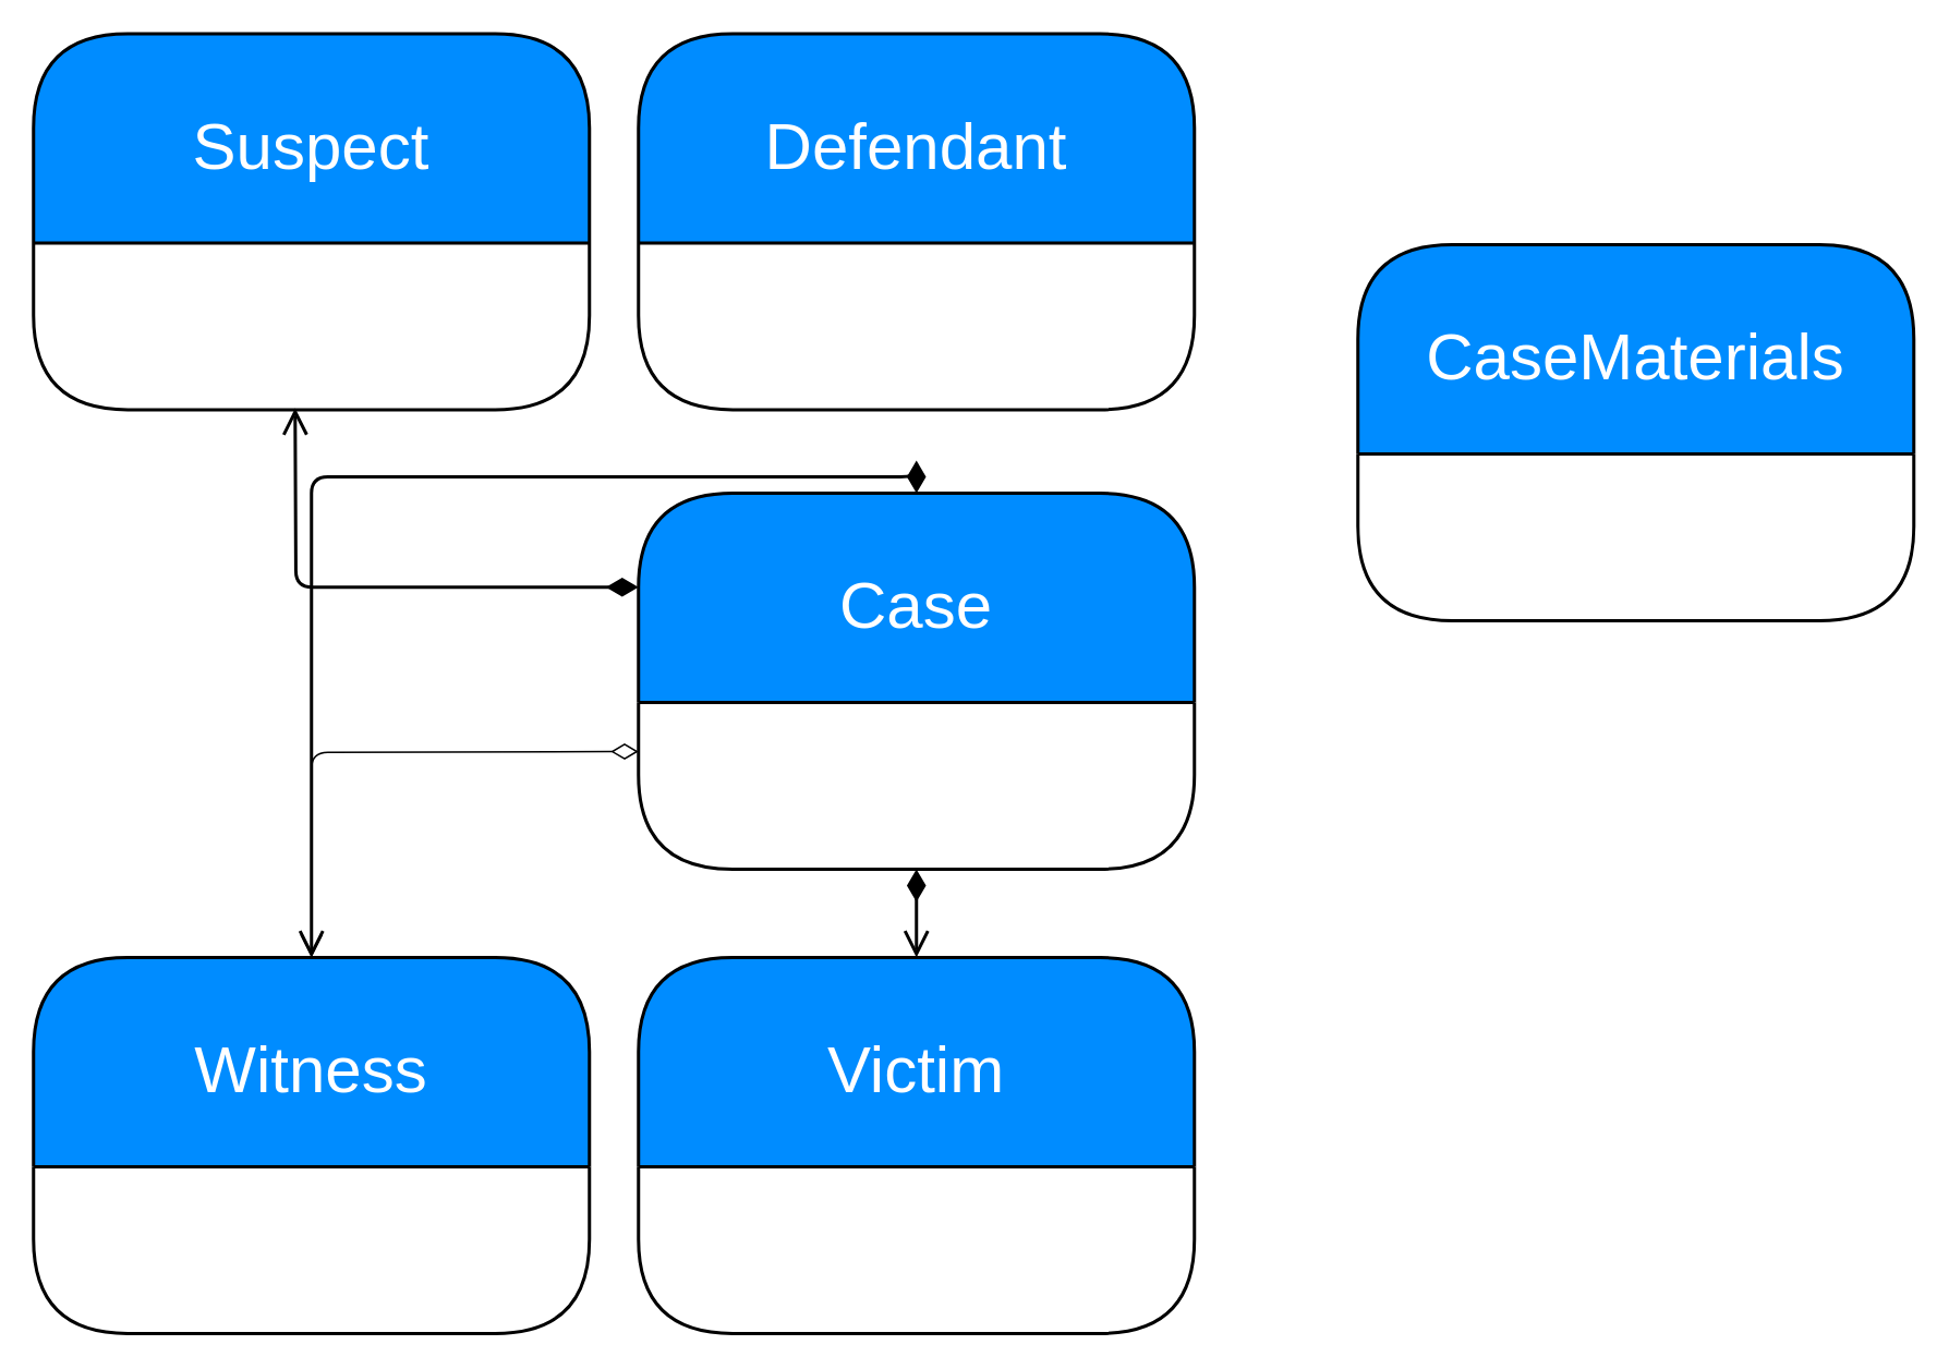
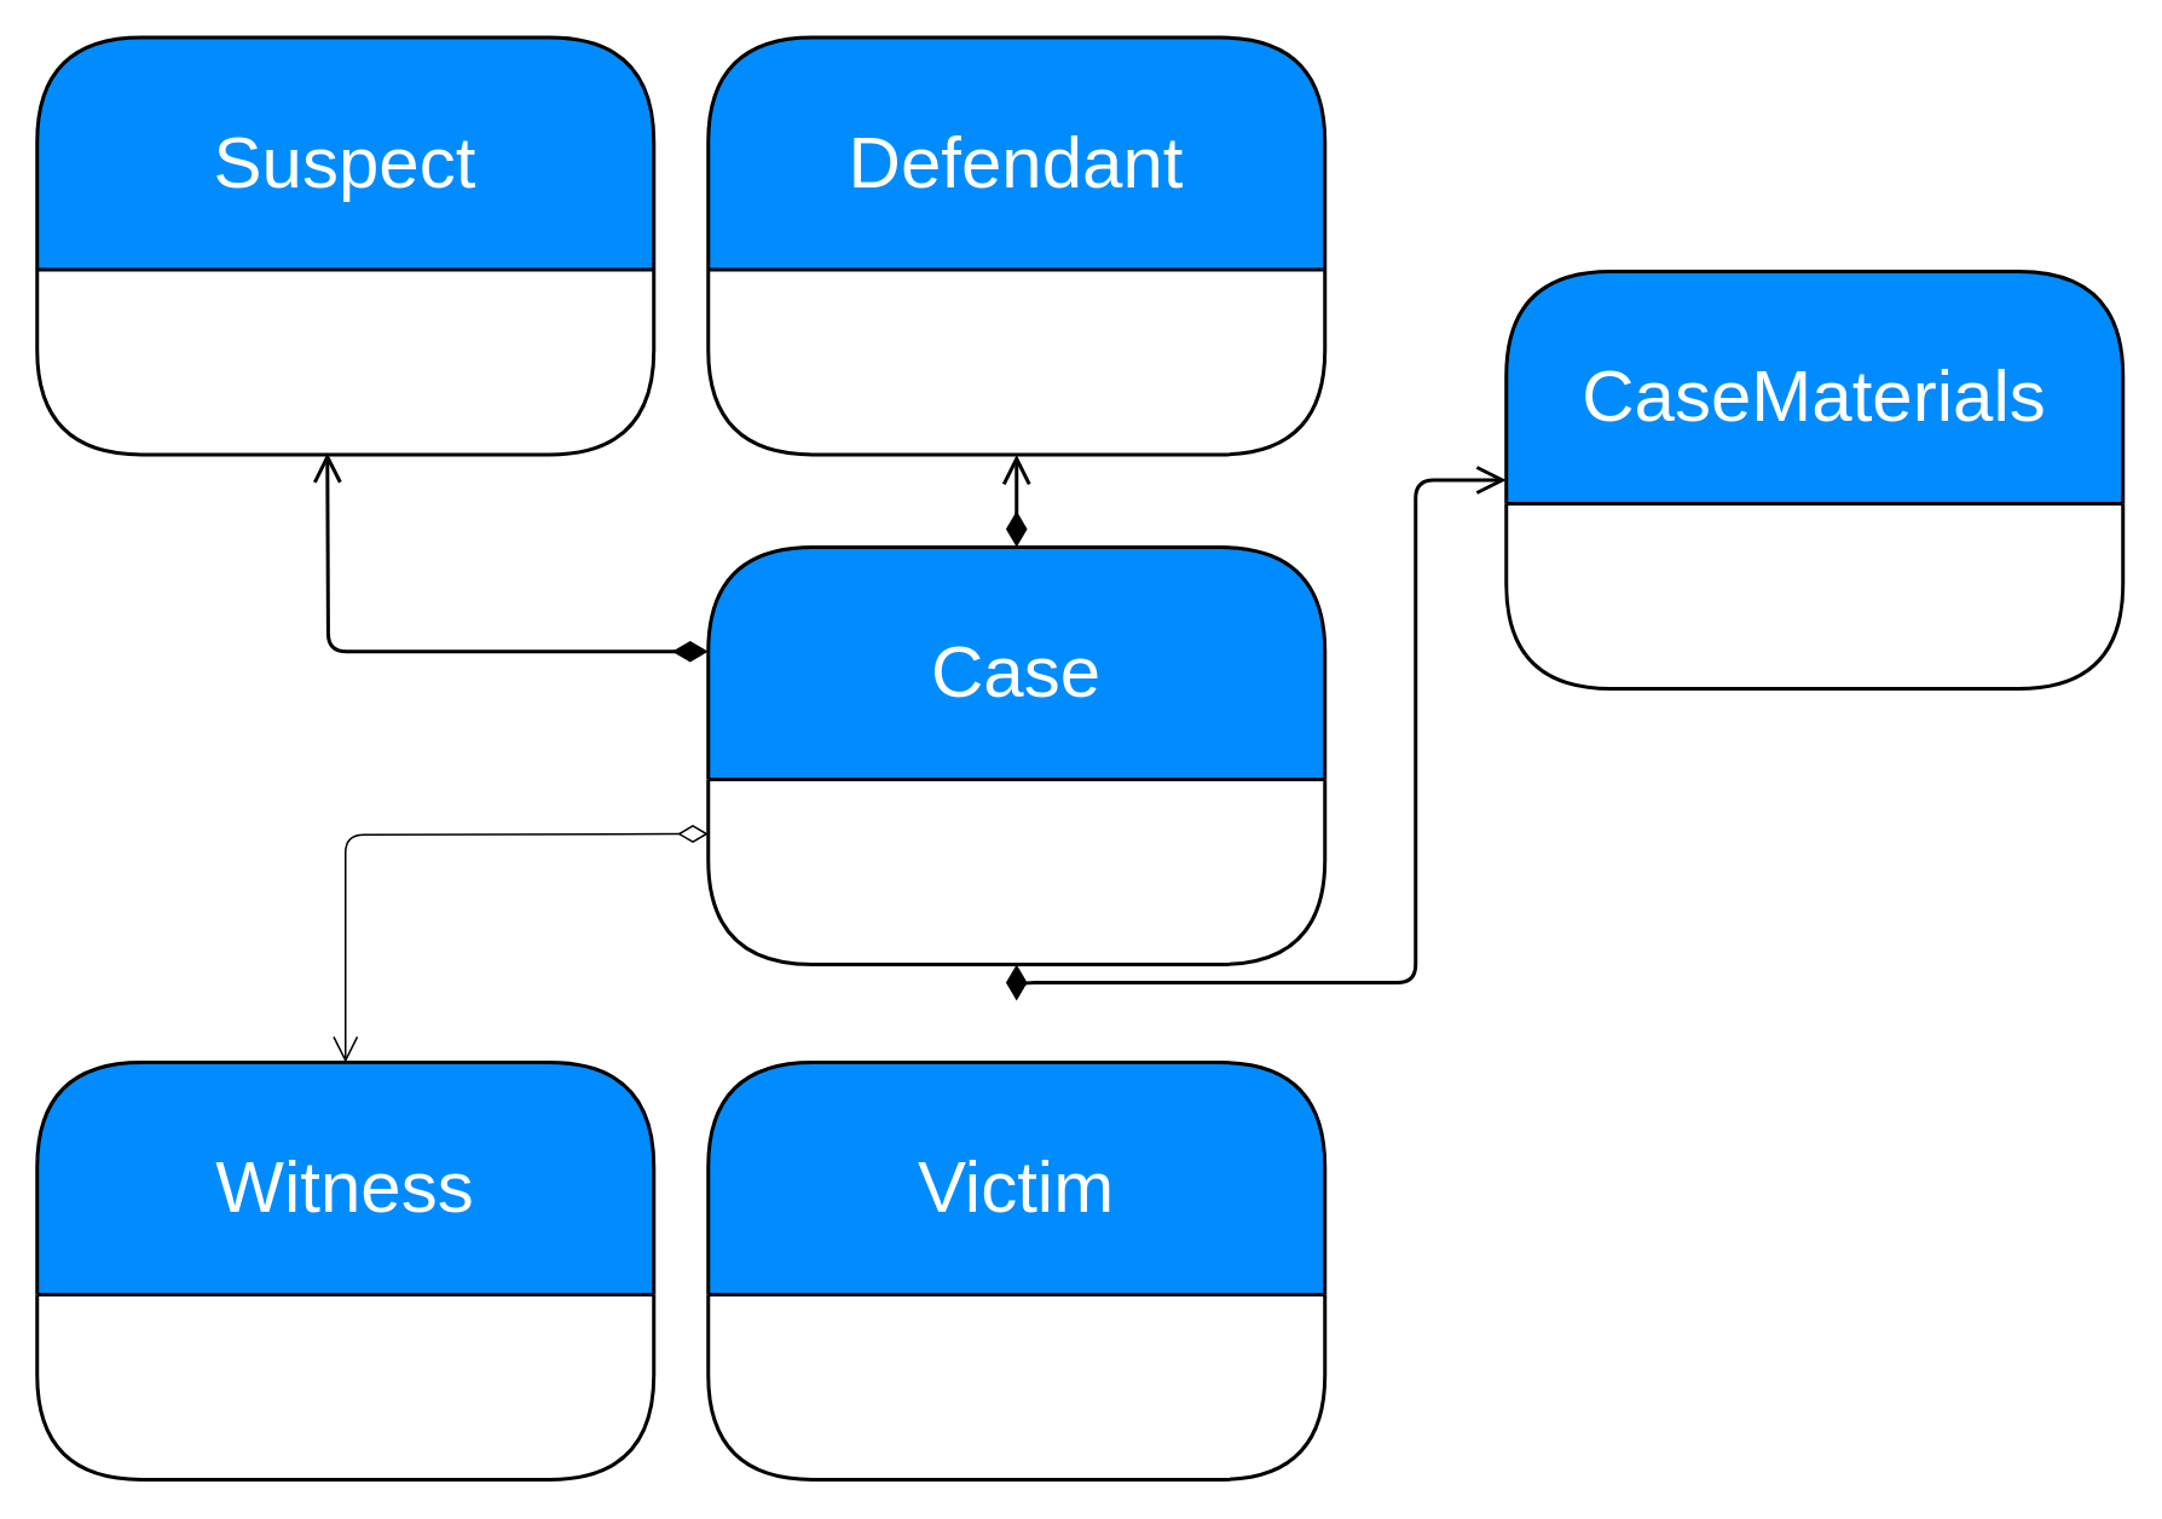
  <mxCell id="0" />
  <mxCell id="1" parent="0" />
  <mxCell id="2" value="Defendant" style="swimlane;childLayout=stackLayout;horizontal=1;startSize=128;horizontalStack=0;fillColor=#008cff;fontColor=#FFFFFF;rounded=1;fontSize=40;fontStyle=0;strokeWidth=2;resizeParent=0;resizeLast=1;shadow=0;dashed=0;align=center;" parent="1" vertex="1"><mxGeometry x="390" y="20" width="340" height="230" as="geometry"><mxRectangle x="320" y="140" width="70" height="30" as="alternateBounds" /></mxGeometry></mxCell>
  <mxCell id="3" value="Case" style="swimlane;childLayout=stackLayout;horizontal=1;startSize=128;horizontalStack=0;fillColor=#008cff;fontColor=#FFFFFF;rounded=1;fontSize=40;fontStyle=0;strokeWidth=2;resizeParent=0;resizeLast=1;shadow=0;dashed=0;align=center;" parent="1" vertex="1"><mxGeometry x="390" y="301" width="340" height="230" as="geometry"><mxRectangle x="320" y="140" width="70" height="30" as="alternateBounds" /></mxGeometry></mxCell>
- <mxCell id="4" value="" style="endArrow=open;html=1;endSize=12;startArrow=diamondThin;startSize=14;startFill=1;edgeStyle=orthogonalEdgeStyle;align=left;verticalAlign=bottom;strokeWidth=2;exitX=0.5;exitY=0;exitDx=0;exitDy=0;" parent="1" source="3" target="7" edge="1"><mxGeometry x="-1" y="3" relative="1" as="geometry"><mxPoint x="390" y="549" as="sourcePoint" /><mxPoint x="550" y="549" as="targetPoint" /></mxGeometry></mxCell>
+ <mxCell id="4" value="" style="endArrow=open;html=1;endSize=12;startArrow=diamondThin;startSize=14;startFill=1;edgeStyle=orthogonalEdgeStyle;align=left;verticalAlign=bottom;strokeWidth=2;exitX=0.5;exitY=0;exitDx=0;exitDy=0;entryX=0.5;entryY=1;entryDx=0;entryDy=0;" parent="1" source="3" target="2" edge="1"><mxGeometry x="-1" y="3" relative="1" as="geometry"><mxPoint x="390" y="549" as="sourcePoint" /><mxPoint x="550" y="549" as="targetPoint" /></mxGeometry></mxCell>
  <mxCell id="5" value="Suspect" style="swimlane;childLayout=stackLayout;horizontal=1;startSize=128;horizontalStack=0;fillColor=#008cff;fontColor=#FFFFFF;rounded=1;fontSize=40;fontStyle=0;strokeWidth=2;resizeParent=0;resizeLast=1;shadow=0;dashed=0;align=center;" parent="1" vertex="1"><mxGeometry y="20" width="340" height="230" as="geometry" x="20"><mxRectangle x="320" y="140" width="70" height="30" as="alternateBounds" /></mxGeometry></mxCell>
  <mxCell id="6" value="" style="endArrow=open;html=1;endSize=12;startArrow=diamondThin;startSize=14;startFill=1;edgeStyle=orthogonalEdgeStyle;align=left;verticalAlign=bottom;strokeWidth=2;exitX=0;exitY=0.25;exitDx=0;exitDy=0;" parent="1" source="3" edge="1"><mxGeometry x="-1" y="3" relative="1" as="geometry"><mxPoint x="570" y="311" as="sourcePoint" /><mxPoint x="180" y="249" as="targetPoint" /></mxGeometry></mxCell>
  <mxCell id="7" value="Witness" style="swimlane;childLayout=stackLayout;horizontal=1;startSize=128;horizontalStack=0;fillColor=#008cff;fontColor=#FFFFFF;rounded=1;fontSize=40;fontStyle=0;strokeWidth=2;resizeParent=0;resizeLast=1;shadow=0;dashed=0;align=center;" parent="1" vertex="1"><mxGeometry y="585" width="340" height="230" as="geometry" x="20"><mxRectangle x="320" y="140" width="70" height="30" as="alternateBounds" /></mxGeometry></mxCell>
  <mxCell id="8" value="Victim" style="swimlane;childLayout=stackLayout;horizontal=1;startSize=128;horizontalStack=0;fillColor=#008cff;fontColor=#FFFFFF;rounded=1;fontSize=40;fontStyle=0;strokeWidth=2;resizeParent=0;resizeLast=1;shadow=0;dashed=0;align=center;" parent="1" vertex="1"><mxGeometry x="390" y="585" width="340" height="230" as="geometry"><mxRectangle x="320" y="140" width="70" height="30" as="alternateBounds" /></mxGeometry></mxCell>
- <mxCell id="9" value="" style="endArrow=open;html=1;endSize=12;startArrow=diamondThin;startSize=14;startFill=1;edgeStyle=orthogonalEdgeStyle;align=left;verticalAlign=bottom;strokeWidth=2;exitX=0.5;exitY=1;exitDx=0;exitDy=0;entryX=0.5;entryY=0;entryDx=0;entryDy=0;" parent="1" source="3" target="8" edge="1"><mxGeometry x="-1" y="3" relative="1" as="geometry"><mxPoint x="570" y="311" as="sourcePoint" /><mxPoint x="570" y="260" as="targetPoint" /></mxGeometry></mxCell>
+ <mxCell id="9" value="" style="endArrow=open;html=1;endSize=12;startArrow=diamondThin;startSize=14;startFill=1;edgeStyle=orthogonalEdgeStyle;align=left;verticalAlign=bottom;strokeWidth=2;exitX=0.5;exitY=1;exitDx=0;exitDy=0;" parent="1" source="3" target="11" edge="1"><mxGeometry x="-1" y="3" relative="1" as="geometry"><mxPoint x="570" y="311" as="sourcePoint" /><mxPoint x="570" y="260" as="targetPoint" /></mxGeometry></mxCell>
  <mxCell id="10" value="" style="endArrow=open;html=1;endSize=12;startArrow=diamondThin;startSize=14;startFill=0;edgeStyle=orthogonalEdgeStyle;align=left;verticalAlign=bottom;entryX=0.5;entryY=0;entryDx=0;entryDy=0;" parent="1" target="7" edge="1"><mxGeometry x="-1" y="3" relative="1" as="geometry"><mxPoint x="390" y="459" as="sourcePoint" /><mxPoint x="180" y="839" as="targetPoint" /></mxGeometry></mxCell>
  <mxCell id="11" value="CaseMaterials" style="swimlane;childLayout=stackLayout;horizontal=1;startSize=128;horizontalStack=0;fillColor=#008cff;fontColor=#FFFFFF;rounded=1;fontSize=40;fontStyle=0;strokeWidth=2;resizeParent=0;resizeLast=1;shadow=0;dashed=0;align=center;" vertex="1" parent="1"><mxGeometry x="830" y="149" width="340" height="230" as="geometry"><mxRectangle x="320" y="140" width="70" height="30" as="alternateBounds" /></mxGeometry></mxCell>
